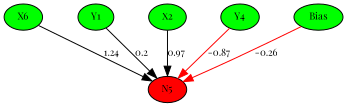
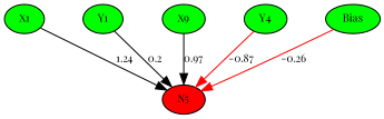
  digraph {
    fontname="Playfair Display"
    node [fillcolor=green fontname="Playfair Display" fontsize=10 shape=ellipse style=filled]
    edge [fontname="Playfair Display" fontsize=10]
    N5 [fillcolor=red height=0.1 width=0.1]
    n2 [height=0.1 label=Bias width=0.1]
-   n3 [height=0.1 label=X6 width=0.1]
+   n3 [height=0.1 label=X1 width=0.1]
    n4 [height=0.1 label=Y1 width=0.1]
-   n5 [height=0.1 label=X2 width=0.1]
+   n5 [height=0.1 label=X9 width=0.1]
    n6 [height=0.1 label=Y4 width=0.1]
    subgraph sub_1 {
      rank=same
      N5
    }
    subgraph sub_2 {
      rank=same
      n2
      n3
      n4
      n5
      n6
    }
    n2 -> N5 [arrowType=inv color=red label=-0.26]
    n3 -> N5 [color=black label=1.24]
    n3 -> n4 [style=invis fontsize=""]
    n4 -> N5 [color=black label=0.2]
    n4 -> n5 [style=invis fontsize=""]
    n5 -> N5 [color=black label=0.97]
    n5 -> n6 [style=invis fontsize=""]
    n6 -> N5 [arrowType=inv color=red label=-0.87]
    n6 -> n2 [style=invis fontsize=""]
  }
